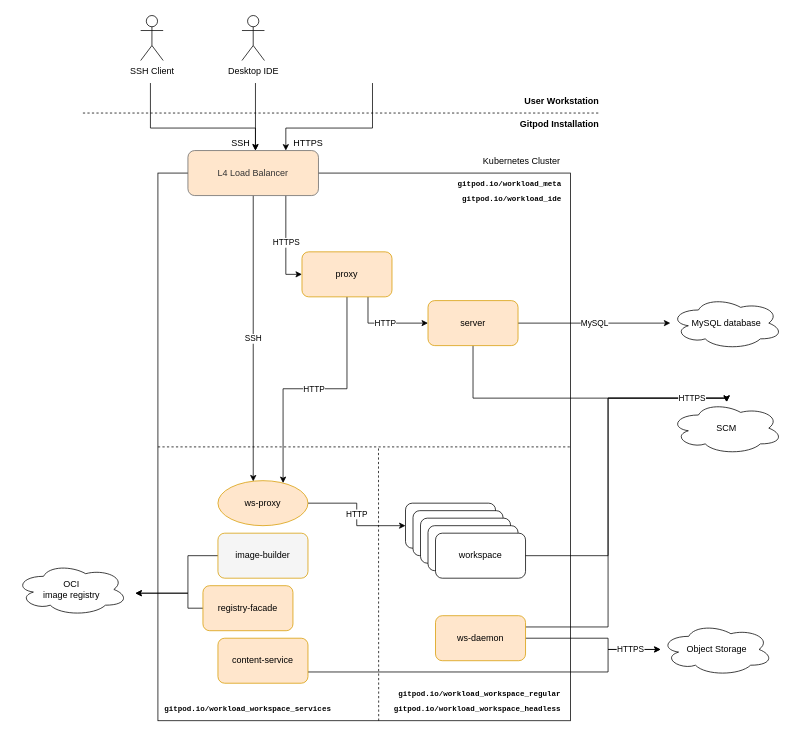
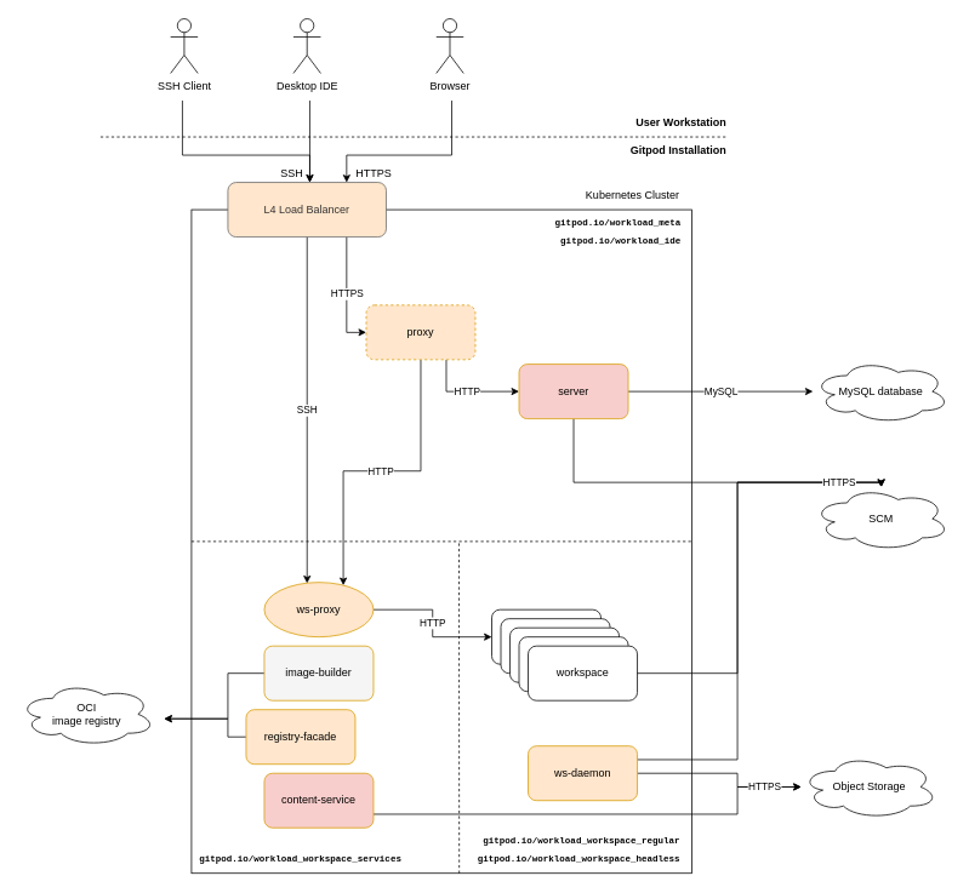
  <mxCell id="0" />
  <mxCell id="1" parent="0" />
  <mxCell id="2" value="" style="endArrow=none;dashed=1;html=1;rounded=0;" edge="1" parent="1"><mxGeometry width="50" height="50" relative="1" as="geometry"><mxPoint x="110" y="150" as="sourcePoint" /><mxPoint x="800" y="150" as="targetPoint" /></mxGeometry></mxCell>
  <mxCell id="3" value="User Workstation" style="text;html=1;strokeColor=none;fillColor=none;align=right;verticalAlign=middle;whiteSpace=wrap;rounded=0;fontStyle=1" vertex="1" parent="1"><mxGeometry x="660" y="120" width="140" height="30" as="geometry" /></mxCell>
  <mxCell id="4" value="Gitpod Installation" style="text;html=1;strokeColor=none;fillColor=none;align=right;verticalAlign=middle;whiteSpace=wrap;rounded=0;fontStyle=1" vertex="1" parent="1"><mxGeometry x="660" y="150" width="140" height="30" as="geometry" /></mxCell>
  <mxCell id="5" value="" style="rounded=0;whiteSpace=wrap;html=1;" vertex="1" parent="1"><mxGeometry x="210" y="230" width="550" height="730" as="geometry" /></mxCell>
  <mxCell id="6" value="HTTPS" style="edgeStyle=orthogonalEdgeStyle;rounded=0;orthogonalLoop=1;jettySize=auto;html=1;exitX=0.75;exitY=1;exitDx=0;exitDy=0;entryX=0;entryY=0.5;entryDx=0;entryDy=0;" edge="1" parent="1" source="8" target="14"><mxGeometry relative="1" as="geometry" /></mxCell>
  <mxCell id="7" value="SSH" style="edgeStyle=orthogonalEdgeStyle;rounded=0;orthogonalLoop=1;jettySize=auto;html=1;entryX=0.392;entryY=0.017;entryDx=0;entryDy=0;entryPerimeter=0;" edge="1" parent="1" source="8" target="11"><mxGeometry relative="1" as="geometry" /></mxCell>
  <mxCell id="8" value="L4 Load Balancer" style="rounded=1;whiteSpace=wrap;html=1;fillColor=#ffe6cc;fontColor=#333333;strokeColor=#666666;" vertex="1" parent="1"><mxGeometry x="250" y="200" width="174" height="60" as="geometry" /></mxCell>
  <mxCell id="9" value="" style="endArrow=none;html=1;rounded=0;entryX=1;entryY=0.5;entryDx=0;entryDy=0;exitX=0;exitY=0.5;exitDx=0;exitDy=0;dashed=1;" edge="1" parent="1" source="5" target="5"><mxGeometry width="50" height="50" relative="1" as="geometry"><mxPoint x="550" y="760" as="sourcePoint" /><mxPoint x="600" y="710" as="targetPoint" /></mxGeometry></mxCell>
  <mxCell id="10" value="HTTP" style="edgeStyle=orthogonalEdgeStyle;rounded=0;orthogonalLoop=1;jettySize=auto;html=1;entryX=0;entryY=0.5;entryDx=0;entryDy=0;" edge="1" parent="1" source="11" target="32"><mxGeometry relative="1" as="geometry" /></mxCell>
  <mxCell id="11" value="ws-proxy" style="ellipse;whiteSpace=wrap;html=1;fillColor=#ffe6cc;strokeColor=#d79b00;" vertex="1" parent="1"><mxGeometry x="290" y="640" width="120" height="60" as="geometry" /></mxCell>
  <mxCell id="12" value="HTTP" style="edgeStyle=orthogonalEdgeStyle;rounded=0;orthogonalLoop=1;jettySize=auto;html=1;entryX=0;entryY=0.5;entryDx=0;entryDy=0;" edge="1" parent="1" source="14" target="17"><mxGeometry relative="1" as="geometry"><Array as="points"><mxPoint x="490" y="430" /></Array></mxGeometry></mxCell>
  <mxCell id="13" value="HTTP" style="edgeStyle=orthogonalEdgeStyle;rounded=0;orthogonalLoop=1;jettySize=auto;html=1;entryX=0.75;entryY=0;entryDx=0;entryDy=0;" edge="1" parent="1" source="14" target="11"><mxGeometry relative="1" as="geometry" /></mxCell>
- <mxCell id="14" value="proxy" style="rounded=1;whiteSpace=wrap;html=1;fillColor=#ffe6cc;strokeColor=#d79b00;" vertex="1" parent="1"><mxGeometry x="402" y="335" width="120" height="60" as="geometry" /></mxCell>
+ <mxCell id="14" value="proxy" style="rounded=1;whiteSpace=wrap;html=1;fillColor=#ffe6cc;strokeColor=#d79b00;dashed=1;" vertex="1" parent="1"><mxGeometry x="402" y="335" width="120" height="60" as="geometry" /></mxCell>
  <mxCell id="15" value="MySQL" style="edgeStyle=orthogonalEdgeStyle;rounded=0;orthogonalLoop=1;jettySize=auto;html=1;" edge="1" parent="1" source="17" target="29"><mxGeometry relative="1" as="geometry" /></mxCell>
  <mxCell id="16" value="" style="edgeStyle=orthogonalEdgeStyle;rounded=0;orthogonalLoop=1;jettySize=auto;html=1;" edge="1" parent="1" source="17" target="30"><mxGeometry relative="1" as="geometry"><mxPoint x="860" y="530" as="targetPoint" /><Array as="points"><mxPoint x="630" y="530" /></Array></mxGeometry></mxCell>
- <mxCell id="17" value="server" style="rounded=1;whiteSpace=wrap;html=1;fillColor=#ffe6cc;strokeColor=#d79b00;" vertex="1" parent="1"><mxGeometry x="570" y="400" width="120" height="60" as="geometry" /></mxCell>
+ <mxCell id="17" value="server" style="rounded=1;whiteSpace=wrap;html=1;fillColor=#f8cecc;strokeColor=#d79b00;" vertex="1" parent="1"><mxGeometry x="570" y="400" width="120" height="60" as="geometry" /></mxCell>
  <mxCell id="18" style="edgeStyle=orthogonalEdgeStyle;rounded=0;orthogonalLoop=1;jettySize=auto;html=1;" edge="1" parent="1" source="19"><mxGeometry relative="1" as="geometry"><mxPoint x="180" y="790" as="targetPoint" /><Array as="points"><mxPoint x="250" y="740" /><mxPoint x="250" y="790" /></Array></mxGeometry></mxCell>
  <mxCell id="19" value="image-builder" style="rounded=1;whiteSpace=wrap;html=1;fillColor=#f5f5f5;strokeColor=#d79b00;" vertex="1" parent="1"><mxGeometry x="290" y="710" width="120" height="60" as="geometry" /></mxCell>
  <mxCell id="20" style="edgeStyle=orthogonalEdgeStyle;rounded=0;orthogonalLoop=1;jettySize=auto;html=1;" edge="1" parent="1" source="21"><mxGeometry relative="1" as="geometry"><mxPoint x="180" y="790" as="targetPoint" /><Array as="points"><mxPoint x="250" y="810" /><mxPoint x="250" y="790" /></Array></mxGeometry></mxCell>
  <mxCell id="21" value="registry-facade" style="rounded=1;whiteSpace=wrap;html=1;fillColor=#ffe6cc;strokeColor=#d79b00;" vertex="1" parent="1"><mxGeometry x="270" y="780" width="120" height="60" as="geometry" /></mxCell>
  <mxCell id="22" value="" style="edgeStyle=orthogonalEdgeStyle;rounded=0;orthogonalLoop=1;jettySize=auto;html=1;exitX=1;exitY=0.75;exitDx=0;exitDy=0;" edge="1" parent="1" source="23" target="27"><mxGeometry relative="1" as="geometry"><Array as="points"><mxPoint x="810" y="895" /><mxPoint x="810" y="865" /></Array></mxGeometry></mxCell>
- <mxCell id="23" value="content-service" style="rounded=1;whiteSpace=wrap;html=1;fillColor=#ffe6cc;strokeColor=#d79b00;" vertex="1" parent="1"><mxGeometry x="290" y="850" width="120" height="60" as="geometry" /></mxCell>
+ <mxCell id="23" value="content-service" style="rounded=1;whiteSpace=wrap;html=1;fillColor=#f8cecc;strokeColor=#d79b00;" vertex="1" parent="1"><mxGeometry x="290" y="850" width="120" height="60" as="geometry" /></mxCell>
  <mxCell id="24" value="HTTPS" style="edgeStyle=orthogonalEdgeStyle;rounded=0;orthogonalLoop=1;jettySize=auto;html=1;" edge="1" parent="1" source="26" target="27"><mxGeometry x="0.59" relative="1" as="geometry"><Array as="points"><mxPoint x="810" y="850" /><mxPoint x="810" y="865" /></Array><mxPoint as="offset" /></mxGeometry></mxCell>
  <mxCell id="25" value="" style="edgeStyle=orthogonalEdgeStyle;rounded=0;orthogonalLoop=1;jettySize=auto;html=1;exitX=1;exitY=0.25;exitDx=0;exitDy=0;" edge="1" parent="1" source="26" target="30"><mxGeometry relative="1" as="geometry"><Array as="points"><mxPoint x="810" y="835" /><mxPoint x="810" y="530" /></Array></mxGeometry></mxCell>
  <mxCell id="26" value="ws-daemon" style="rounded=1;whiteSpace=wrap;html=1;fillColor=#ffe6cc;strokeColor=#d79b00;" vertex="1" parent="1"><mxGeometry x="580" y="820" width="120" height="60" as="geometry" /></mxCell>
  <mxCell id="27" value="Object Storage" style="shape=cloud;whiteSpace=wrap;html=1;" vertex="1" parent="1"><mxGeometry x="880" y="830" width="150" height="70" as="geometry" /></mxCell>
  <mxCell id="28" value="OCI&lt;br&gt;image registry" style="shape=cloud;whiteSpace=wrap;html=1;" vertex="1" parent="1"><mxGeometry y="750" width="150" height="70" as="geometry" x="20" /></mxCell>
  <mxCell id="29" value="MySQL database" style="shape=cloud;whiteSpace=wrap;html=1;" vertex="1" parent="1"><mxGeometry x="893" y="395" width="150" height="70" as="geometry" /></mxCell>
  <mxCell id="30" value="SCM" style="shape=cloud;whiteSpace=wrap;html=1;" vertex="1" parent="1"><mxGeometry x="893" y="535" width="150" height="70" as="geometry" /></mxCell>
  <mxCell id="31" value="" style="group" vertex="1" connectable="0" parent="1"><mxGeometry x="540" y="670" width="160" height="100" as="geometry" /></mxCell>
  <mxCell id="32" value="workspace" style="rounded=1;whiteSpace=wrap;html=1;" vertex="1" parent="31"><mxGeometry width="120" height="60" as="geometry" /></mxCell>
  <mxCell id="33" value="workspace" style="rounded=1;whiteSpace=wrap;html=1;" vertex="1" parent="31"><mxGeometry x="10" y="10" width="120" height="60" as="geometry" /></mxCell>
  <mxCell id="34" value="workspace" style="rounded=1;whiteSpace=wrap;html=1;" vertex="1" parent="31"><mxGeometry x="20" y="20" width="120" height="60" as="geometry" /></mxCell>
  <mxCell id="35" value="workspace" style="rounded=1;whiteSpace=wrap;html=1;" vertex="1" parent="31"><mxGeometry x="30" y="30" width="120" height="60" as="geometry" /></mxCell>
  <mxCell id="36" value="workspace" style="rounded=1;whiteSpace=wrap;html=1;" vertex="1" parent="31"><mxGeometry x="40" y="40" width="120" height="60" as="geometry" /></mxCell>
  <mxCell id="37" value="HTTPS" style="edgeStyle=orthogonalEdgeStyle;rounded=0;orthogonalLoop=1;jettySize=auto;html=1;" edge="1" parent="1" source="36" target="30"><mxGeometry x="0.787" relative="1" as="geometry"><Array as="points"><mxPoint x="810" y="740" /><mxPoint x="810" y="530" /></Array><mxPoint as="offset" /></mxGeometry></mxCell>
  <mxCell id="38" value="" style="endArrow=none;html=1;rounded=0;exitX=0.535;exitY=1;exitDx=0;exitDy=0;exitPerimeter=0;dashed=1;" edge="1" parent="1" source="5"><mxGeometry width="50" height="50" relative="1" as="geometry"><mxPoint x="410" y="760" as="sourcePoint" /><mxPoint x="504" y="595" as="targetPoint" /></mxGeometry></mxCell>
  <mxCell id="39" value="&lt;span style=&quot;font-size: 10px;&quot;&gt;gitpod.io/workload_meta&lt;/span&gt;" style="text;html=1;strokeColor=none;fillColor=none;align=right;verticalAlign=middle;whiteSpace=wrap;rounded=0;labelBackgroundColor=none;fontColor=#000000;fontFamily=Courier New;fontSize=10;fontStyle=1" vertex="1" parent="1"><mxGeometry x="580" y="230" width="170" height="30" as="geometry" /></mxCell>
  <mxCell id="40" value="&lt;span style=&quot;font-size: 10px&quot;&gt;gitpod.io/workload_ide&lt;/span&gt;" style="text;html=1;strokeColor=none;fillColor=none;align=right;verticalAlign=middle;whiteSpace=wrap;rounded=0;labelBackgroundColor=none;fontColor=#000000;fontFamily=Courier New;fontSize=10;fontStyle=1" vertex="1" parent="1"><mxGeometry x="580" y="250" width="170" height="30" as="geometry" /></mxCell>
  <mxCell id="41" value="gitpod.io/workload_workspace_regular" style="text;html=1;strokeColor=none;fillColor=none;align=right;verticalAlign=middle;whiteSpace=wrap;rounded=0;labelBackgroundColor=none;fontColor=#000000;fontFamily=Courier New;fontSize=10;fontStyle=1" vertex="1" parent="1"><mxGeometry x="509" y="910" width="240" height="30" as="geometry" /></mxCell>
  <mxCell id="42" value="gitpod.io/workload_workspace_headless" style="text;html=1;strokeColor=none;fillColor=none;align=right;verticalAlign=middle;whiteSpace=wrap;rounded=0;labelBackgroundColor=none;fontColor=#000000;fontFamily=Courier New;fontSize=10;fontStyle=1" vertex="1" parent="1"><mxGeometry x="509" y="930" width="240" height="30" as="geometry" /></mxCell>
  <mxCell id="43" value="gitpod.io/workload_workspace_services" style="text;html=1;strokeColor=none;fillColor=none;align=left;verticalAlign=middle;whiteSpace=wrap;rounded=0;labelBackgroundColor=none;fontColor=#000000;fontFamily=Courier New;fontSize=10;fontStyle=1" vertex="1" parent="1"><mxGeometry x="217" y="930" width="240" height="30" as="geometry" /></mxCell>
  <mxCell id="44" value="HTTPS" style="edgeStyle=orthogonalEdgeStyle;rounded=0;orthogonalLoop=1;jettySize=auto;html=1;entryX=0.75;entryY=0;entryDx=0;entryDy=0;fontFamily=Helvetica;fontSize=12;fontColor=#000000;" edge="1" parent="1" target="8"><mxGeometry x="0.421" y="20" relative="1" as="geometry"><mxPoint x="496" y="110" as="sourcePoint" /><Array as="points"><mxPoint x="496" y="170" /><mxPoint x="381" y="170" /></Array><mxPoint as="offset" /></mxGeometry></mxCell>
  <mxCell id="45" style="edgeStyle=orthogonalEdgeStyle;rounded=0;orthogonalLoop=1;jettySize=auto;html=1;fontFamily=Helvetica;fontSize=12;fontColor=#000000;" edge="1" parent="1"><mxGeometry relative="1" as="geometry"><mxPoint x="340" y="110" as="sourcePoint" /><mxPoint x="340" y="200" as="targetPoint" /><Array as="points"><mxPoint x="340" y="200" /></Array></mxGeometry></mxCell>
  <mxCell id="46" value="SSH" style="edgeStyle=orthogonalEdgeStyle;rounded=0;orthogonalLoop=1;jettySize=auto;html=1;fontFamily=Helvetica;fontSize=12;fontColor=#000000;" edge="1" parent="1"><mxGeometry x="0.913" y="-20" relative="1" as="geometry"><mxPoint x="200" y="110" as="sourcePoint" /><mxPoint x="340" y="200" as="targetPoint" /><Array as="points"><mxPoint x="200" y="170" /><mxPoint x="340" y="170" /><mxPoint x="340" y="200" /></Array><mxPoint as="offset" /></mxGeometry></mxCell>
  <mxCell id="47" value="Kubernetes Cluster" style="text;html=1;strokeColor=none;fillColor=none;align=center;verticalAlign=middle;whiteSpace=wrap;rounded=0;labelBackgroundColor=none;fontFamily=Helvetica;fontSize=12;fontColor=#000000;" vertex="1" parent="1"><mxGeometry x="630" y="200" width="130" height="30" as="geometry" /></mxCell>
  <mxCell id="48" value="SSH Client" style="shape=umlActor;verticalLabelPosition=bottom;verticalAlign=top;html=1;outlineConnect=0;labelBackgroundColor=none;fontFamily=Helvetica;fontSize=12;fontColor=#000000;" vertex="1" parent="1"><mxGeometry x="187" y="20" width="30" height="60" as="geometry" /></mxCell>
  <mxCell id="49" value="Desktop IDE" style="shape=umlActor;verticalLabelPosition=bottom;verticalAlign=top;html=1;outlineConnect=0;labelBackgroundColor=none;fontFamily=Helvetica;fontSize=12;fontColor=#000000;" vertex="1" parent="1"><mxGeometry x="322" y="20" width="30" height="60" as="geometry" /></mxCell>
+ <mxCell id="50" value="Browser" style="shape=umlActor;verticalLabelPosition=bottom;verticalAlign=top;html=1;outlineConnect=0;labelBackgroundColor=none;fontFamily=Helvetica;fontSize=12;fontColor=#000000;" vertex="1" parent="1"><mxGeometry x="479" y="20" width="30" height="60" as="geometry" /></mxCell>
